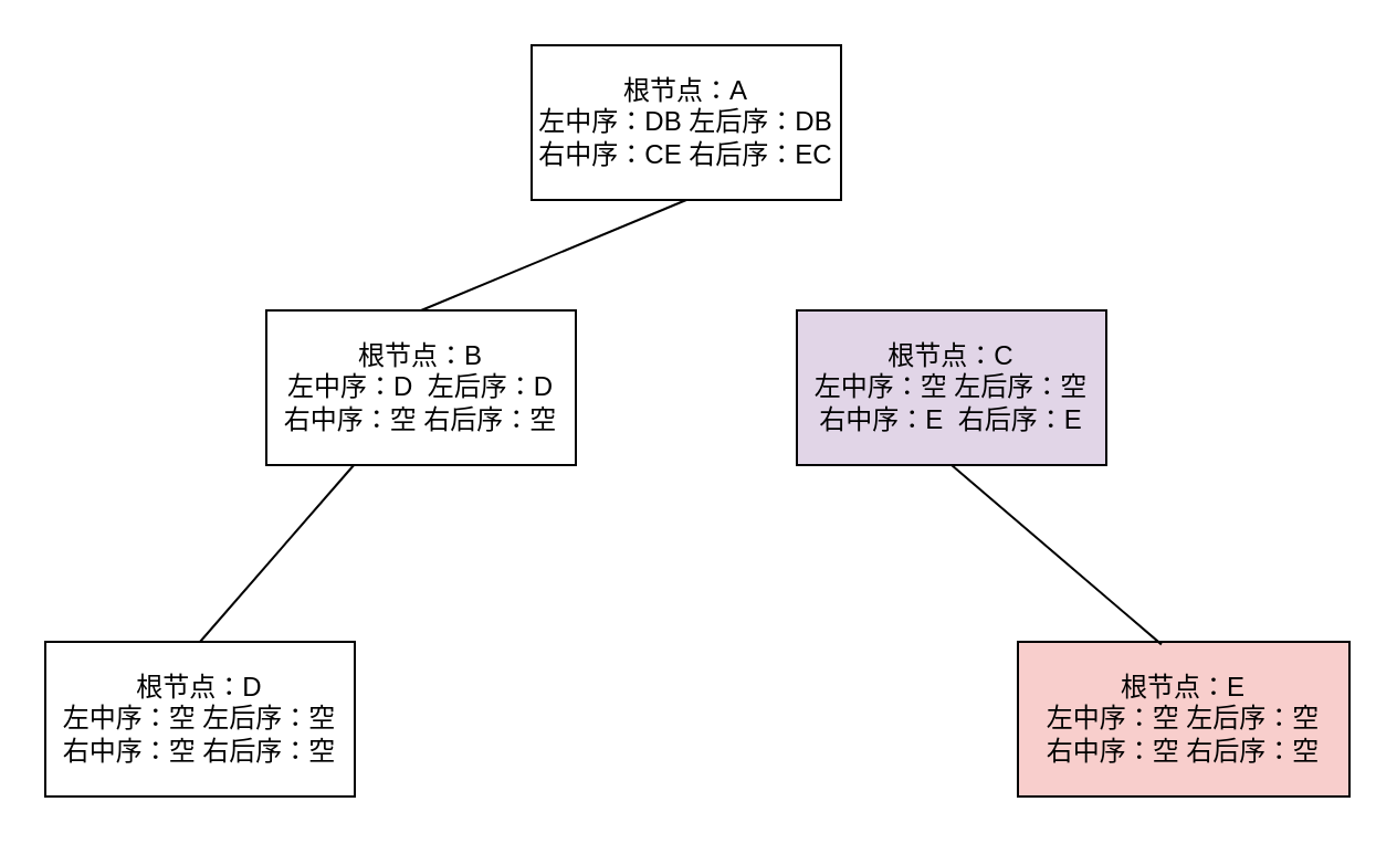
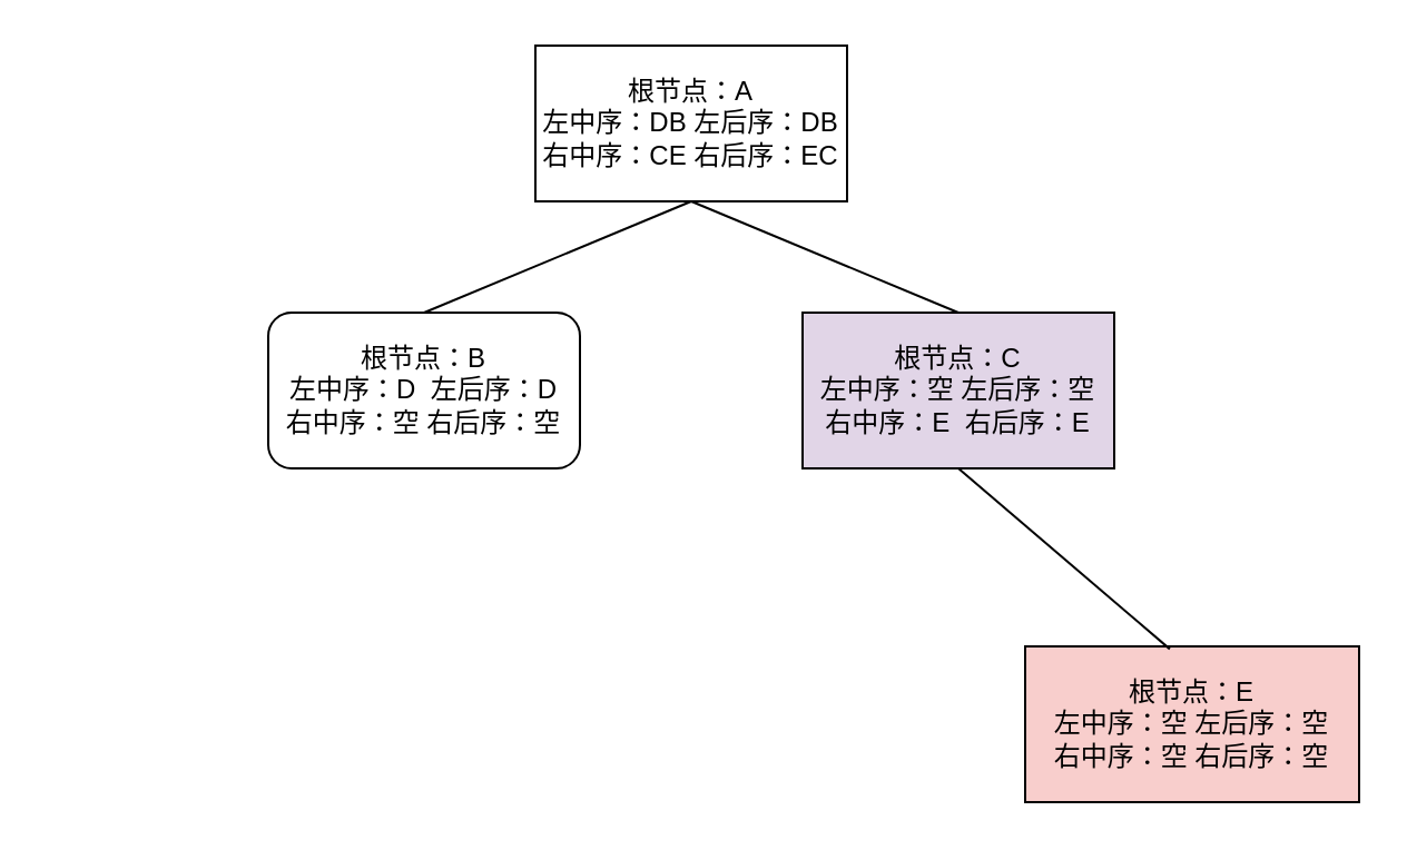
  <mxCell id="0" />
  <mxCell id="1" parent="0" />
  <mxCell id="2" value="根节点：A&lt;br&gt;左中序：DB 左后序：DB&lt;br&gt;右中序：CE 右后序：EC" style="rounded=0;whiteSpace=wrap;html=1;" vertex="1" parent="1"><mxGeometry x="240" y="20" width="140" height="70" as="geometry" /></mxCell>
- <mxCell id="3" value="根节点：B&lt;br style=&quot;border-color: var(--border-color);&quot;&gt;左中序：D&amp;nbsp; 左后序：D&lt;br style=&quot;border-color: var(--border-color);&quot;&gt;右中序：空 右后序：空" style="rounded=0;whiteSpace=wrap;html=1;" vertex="1" parent="1"><mxGeometry x="120" y="140" width="140" height="70" as="geometry" /></mxCell>
+ <mxCell id="3" value="根节点：B&lt;br style=&quot;border-color: var(--border-color);&quot;&gt;左中序：D&amp;nbsp; 左后序：D&lt;br style=&quot;border-color: var(--border-color);&quot;&gt;右中序：空 右后序：空" style="whiteSpace=wrap;html=1;rounded=1;" vertex="1" parent="1"><mxGeometry x="120" y="140" width="140" height="70" as="geometry" /></mxCell>
  <mxCell id="4" value="根节点：C&lt;br&gt;左中序：空 左后序：空&lt;br style=&quot;border-color: var(--border-color);&quot;&gt;右中序：E&amp;nbsp; 右后序：E" style="rounded=0;whiteSpace=wrap;html=1;fillColor=#e1d5e7;" vertex="1" parent="1"><mxGeometry x="360" y="140" width="140" height="70" as="geometry" /></mxCell>
  <mxCell id="5" value="根节点：E&lt;br style=&quot;border-color: var(--border-color);&quot;&gt;左中序：空 左后序：空&lt;br style=&quot;border-color: var(--border-color);&quot;&gt;右中序：空 右后序：空" style="rounded=0;whiteSpace=wrap;html=1;fillColor=#f8cecc;" vertex="1" parent="1"><mxGeometry x="460" y="290" width="150" height="70" as="geometry" /></mxCell>
- <mxCell id="6" value="根节点：D&lt;br style=&quot;border-color: var(--border-color);&quot;&gt;左中序：空 左后序：空&lt;br style=&quot;border-color: var(--border-color);&quot;&gt;右中序：空 右后序：空" style="rounded=0;whiteSpace=wrap;html=1;" vertex="1" parent="1"><mxGeometry x="20" y="290" width="140" height="70" as="geometry" /></mxCell>
- <mxCell id="7" value="" style="endArrow=none;html=1;rounded=0;exitX=0.5;exitY=0;exitDx=0;exitDy=0;" edge="1" parent="1" source="6" target="3"><mxGeometry width="50" height="50" relative="1" as="geometry"><mxPoint x="300" y="500" as="sourcePoint" /><mxPoint x="190" y="220" as="targetPoint" /></mxGeometry></mxCell>
  <mxCell id="8" value="" style="endArrow=none;html=1;rounded=0;entryX=0.5;entryY=1;entryDx=0;entryDy=0;exitX=0.433;exitY=0.017;exitDx=0;exitDy=0;exitPerimeter=0;" edge="1" parent="1" source="5" target="4"><mxGeometry width="50" height="50" relative="1" as="geometry"><mxPoint x="300" y="500" as="sourcePoint" /><mxPoint x="350" y="450" as="targetPoint" /></mxGeometry></mxCell>
  <mxCell id="9" value="" style="endArrow=none;html=1;rounded=0;entryX=0.5;entryY=1;entryDx=0;entryDy=0;exitX=0.5;exitY=0;exitDx=0;exitDy=0;" edge="1" parent="1" source="3" target="2"><mxGeometry width="50" height="50" relative="1" as="geometry"><mxPoint x="120" y="80" as="sourcePoint" /><mxPoint x="170" y="30" as="targetPoint" /></mxGeometry></mxCell>
+ <mxCell id="10" value="" style="endArrow=none;html=1;rounded=0;entryX=0.5;entryY=1;entryDx=0;entryDy=0;exitX=0.5;exitY=0;exitDx=0;exitDy=0;" edge="1" parent="1" source="4" target="2"><mxGeometry width="50" height="50" relative="1" as="geometry"><mxPoint x="110" y="120" as="sourcePoint" /><mxPoint x="160" y="70" as="targetPoint" /></mxGeometry></mxCell>
